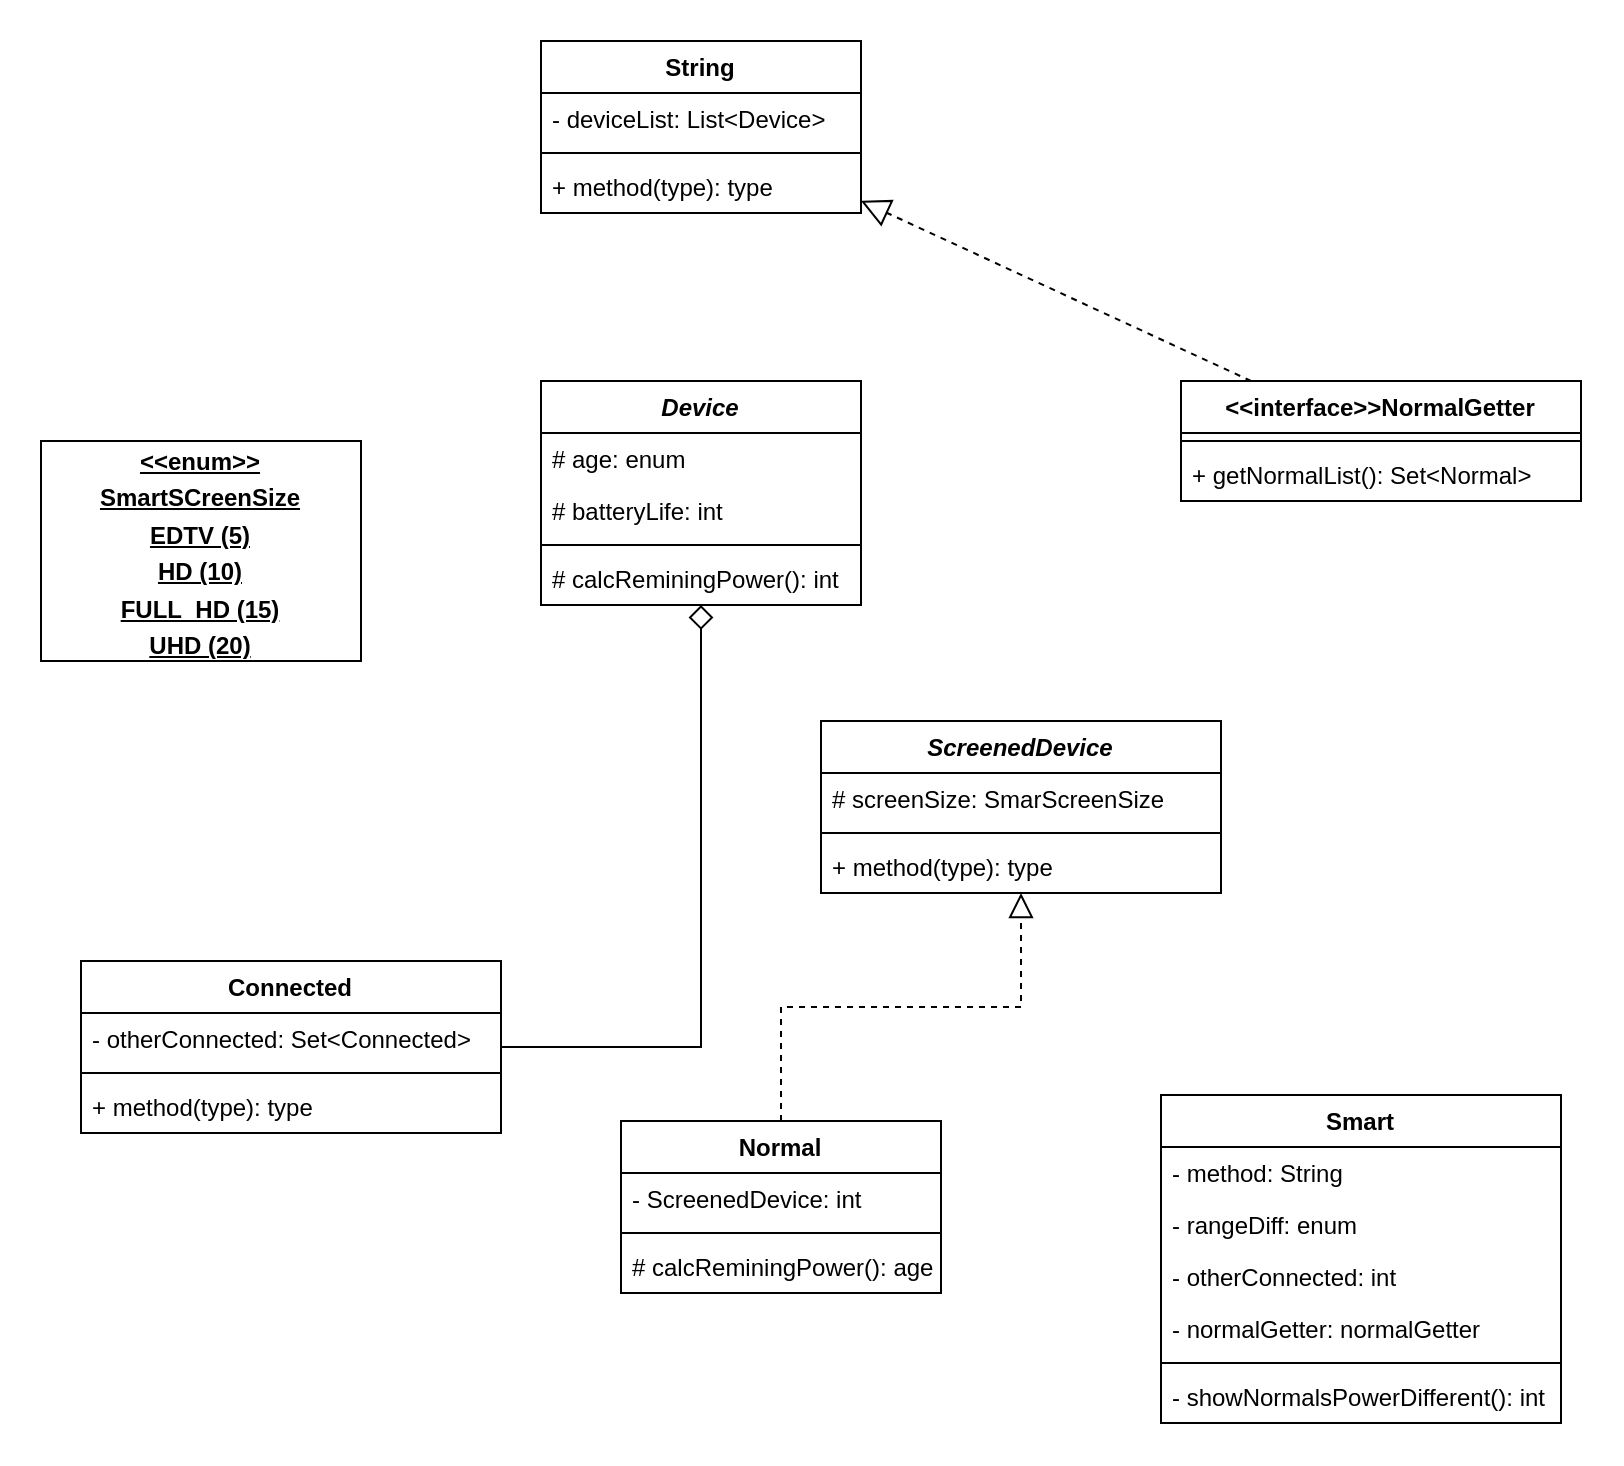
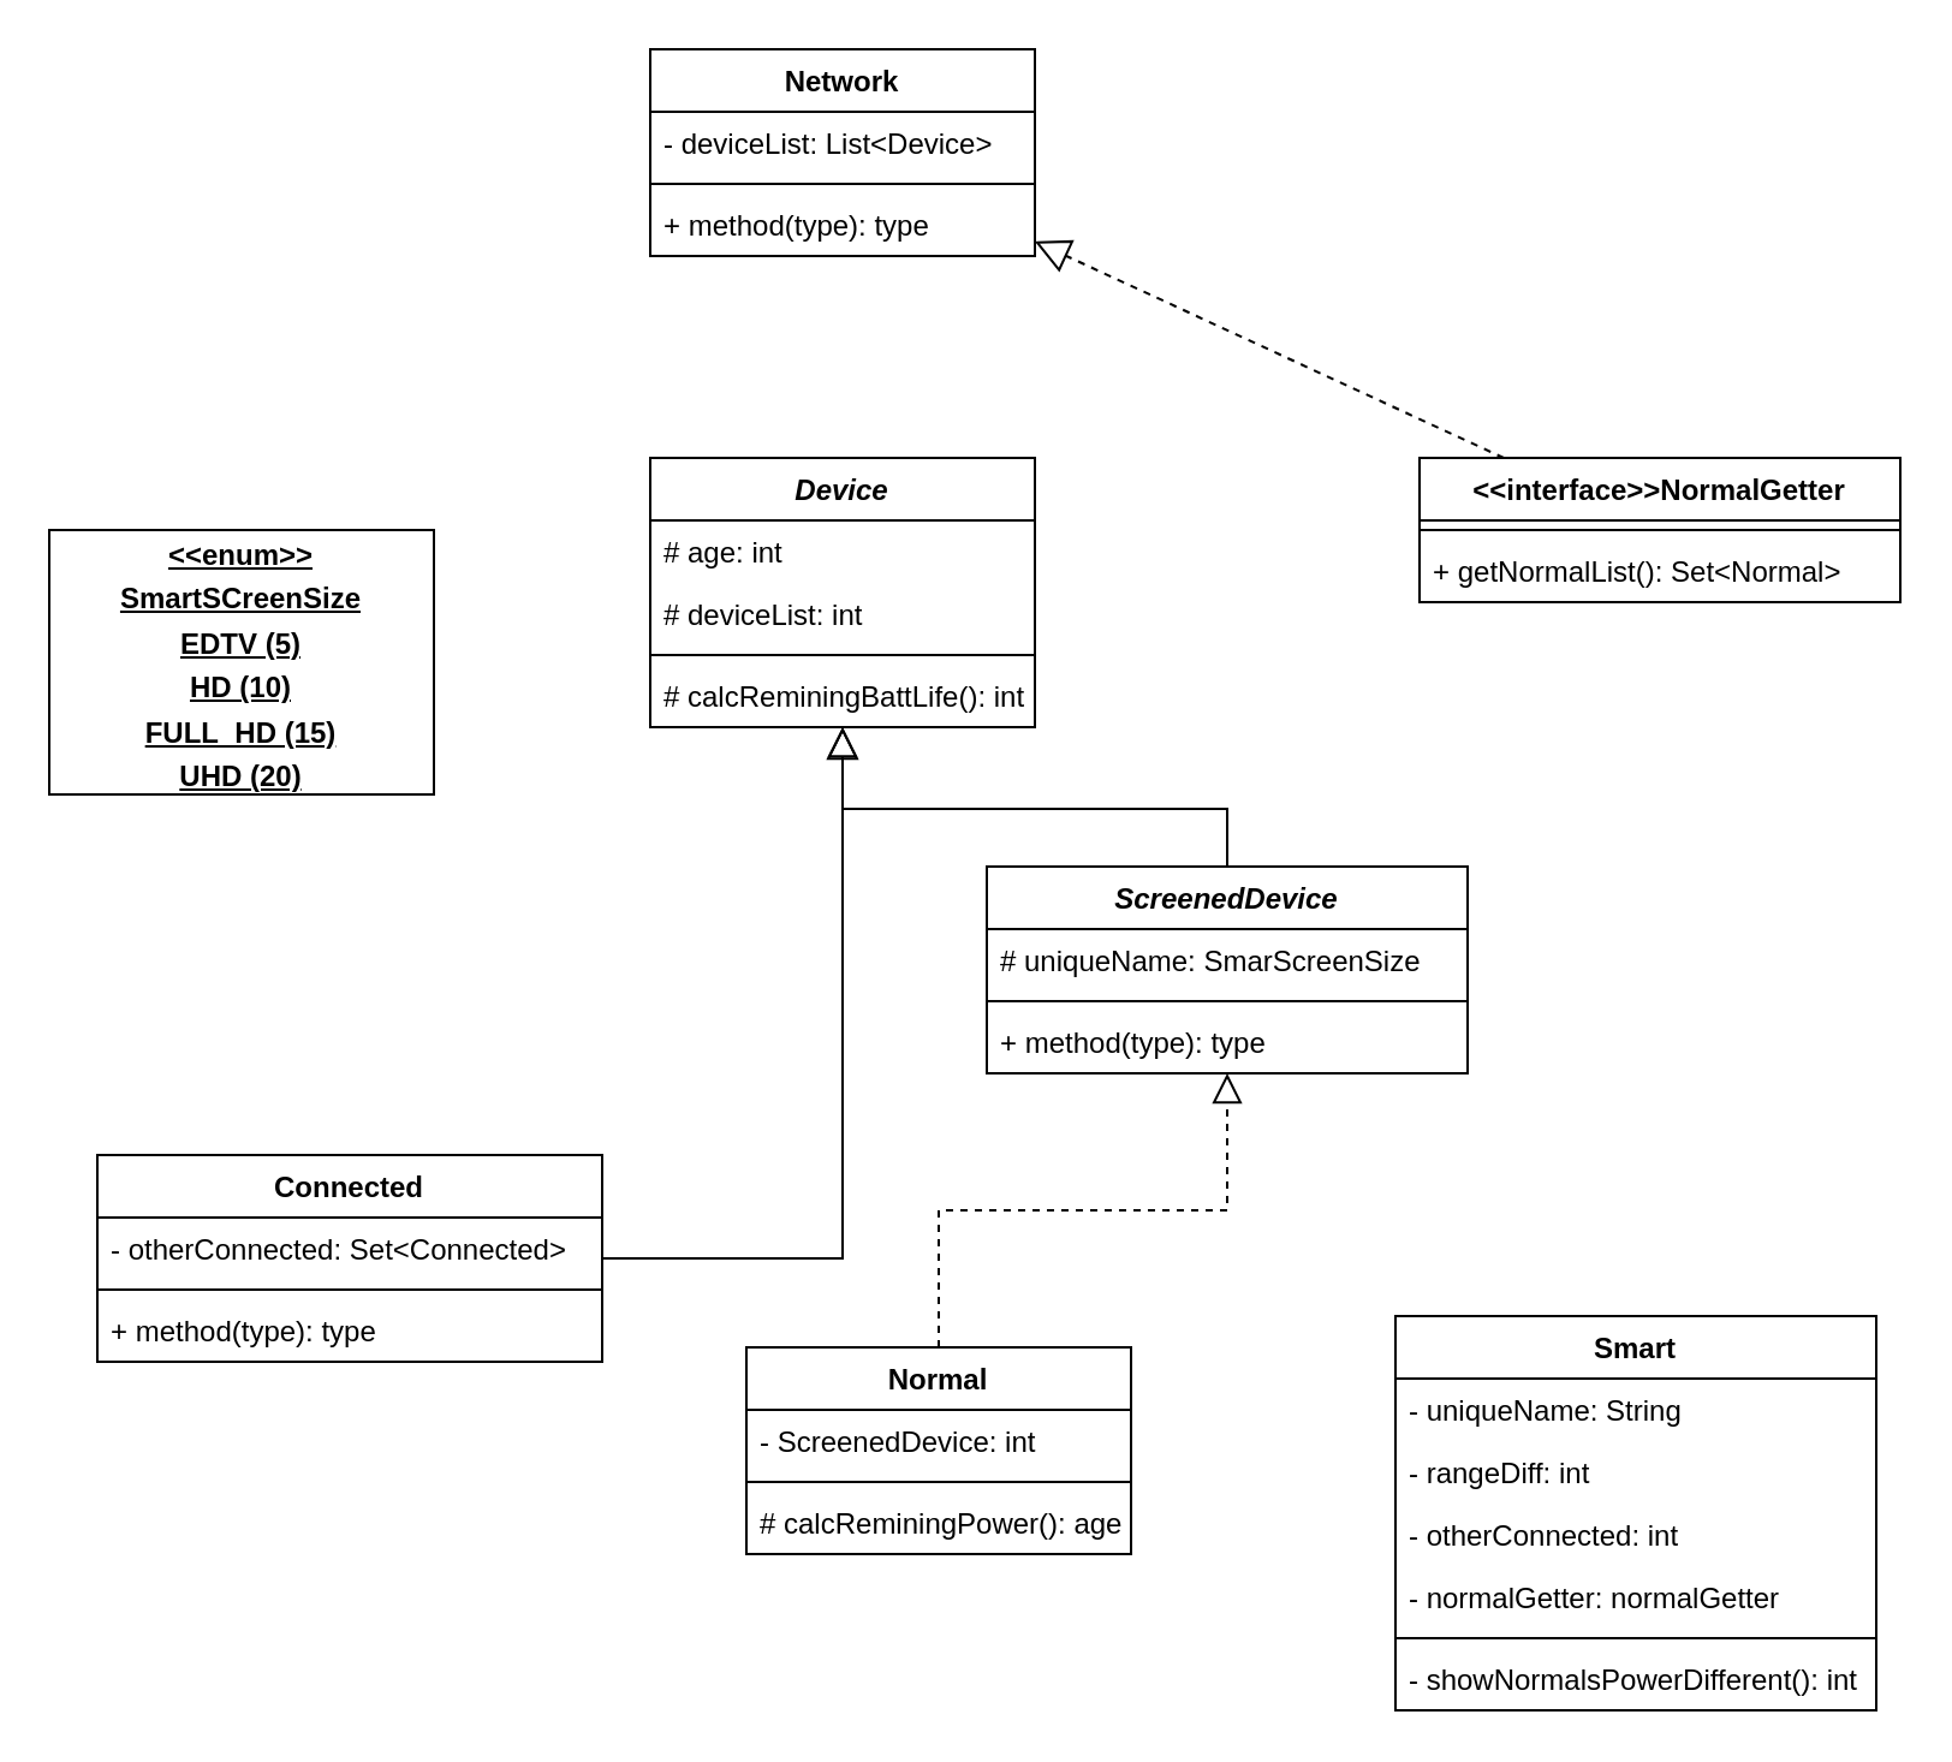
  <mxCell id="0" />
  <mxCell id="1" parent="0" />
  <mxCell id="2" value="Device&#10;" style="swimlane;fontStyle=3;align=center;verticalAlign=top;childLayout=stackLayout;horizontal=1;startSize=26;horizontalStack=0;resizeParent=1;resizeParentMax=0;resizeLast=0;collapsible=1;marginBottom=0;" vertex="1" parent="1"><mxGeometry x="270" y="190" width="160" height="112" as="geometry" /></mxCell>
- <mxCell id="3" value="# age: enum&#10;" style="text;strokeColor=none;fillColor=none;align=left;verticalAlign=top;spacingLeft=4;spacingRight=4;overflow=hidden;rotatable=0;points=[[0,0.5],[1,0.5]];portConstraint=eastwest;" vertex="1" parent="2"><mxGeometry y="26" width="160" height="26" as="geometry" /></mxCell>
- <mxCell id="4" value="# batteryLife: int" style="text;strokeColor=none;fillColor=none;align=left;verticalAlign=top;spacingLeft=4;spacingRight=4;overflow=hidden;rotatable=0;points=[[0,0.5],[1,0.5]];portConstraint=eastwest;" vertex="1" parent="2"><mxGeometry y="52" width="160" height="26" as="geometry" /></mxCell>
+ <mxCell id="3" value="# age: int&#10;" style="text;strokeColor=none;fillColor=none;align=left;verticalAlign=top;spacingLeft=4;spacingRight=4;overflow=hidden;rotatable=0;points=[[0,0.5],[1,0.5]];portConstraint=eastwest;" vertex="1" parent="2"><mxGeometry y="26" width="160" height="26" as="geometry" /></mxCell>
+ <mxCell id="4" value="# deviceList: int" style="text;strokeColor=none;fillColor=none;align=left;verticalAlign=top;spacingLeft=4;spacingRight=4;overflow=hidden;rotatable=0;points=[[0,0.5],[1,0.5]];portConstraint=eastwest;" vertex="1" parent="2"><mxGeometry y="52" width="160" height="26" as="geometry" /></mxCell>
  <mxCell id="5" value="" style="line;strokeWidth=1;fillColor=none;align=left;verticalAlign=middle;spacingTop=-1;spacingLeft=3;spacingRight=3;rotatable=0;labelPosition=right;points=[];portConstraint=eastwest;" vertex="1" parent="2"><mxGeometry y="78" width="160" height="8" as="geometry" /></mxCell>
- <mxCell id="6" value="# calcReminingPower(): int" style="text;strokeColor=none;fillColor=none;align=left;verticalAlign=top;spacingLeft=4;spacingRight=4;overflow=hidden;rotatable=0;points=[[0,0.5],[1,0.5]];portConstraint=eastwest;" vertex="1" parent="2"><mxGeometry y="86" width="160" height="26" as="geometry" /></mxCell>
- <mxCell id="7" style="edgeStyle=orthogonalEdgeStyle;rounded=0;orthogonalLoop=1;jettySize=auto;html=1;endArrow=diamond;endFill=0;endSize=10;" edge="1" parent="1" source="8" target="2"><mxGeometry relative="1" as="geometry" /></mxCell>
+ <mxCell id="6" value="# calcReminingBattLife(): int" style="text;strokeColor=none;fillColor=none;align=left;verticalAlign=top;spacingLeft=4;spacingRight=4;overflow=hidden;rotatable=0;points=[[0,0.5],[1,0.5]];portConstraint=eastwest;" vertex="1" parent="2"><mxGeometry y="86" width="160" height="26" as="geometry" /></mxCell>
+ <mxCell id="7" style="edgeStyle=orthogonalEdgeStyle;rounded=0;orthogonalLoop=1;jettySize=auto;html=1;endArrow=block;endFill=0;endSize=10;" edge="1" parent="1" source="8" target="2"><mxGeometry relative="1" as="geometry" /></mxCell>
  <mxCell id="8" value="Connected&#10;" style="swimlane;fontStyle=1;align=center;verticalAlign=top;childLayout=stackLayout;horizontal=1;startSize=26;horizontalStack=0;resizeParent=1;resizeParentMax=0;resizeLast=0;collapsible=1;marginBottom=0;" vertex="1" parent="1"><mxGeometry x="40" y="480" width="210" height="86" as="geometry" /></mxCell>
  <mxCell id="9" value="- otherConnected: Set&lt;Connected&gt;" style="text;strokeColor=none;fillColor=none;align=left;verticalAlign=top;spacingLeft=4;spacingRight=4;overflow=hidden;rotatable=0;points=[[0,0.5],[1,0.5]];portConstraint=eastwest;" vertex="1" parent="8"><mxGeometry y="26" width="210" height="26" as="geometry" /></mxCell>
  <mxCell id="10" value="" style="line;strokeWidth=1;fillColor=none;align=left;verticalAlign=middle;spacingTop=-1;spacingLeft=3;spacingRight=3;rotatable=0;labelPosition=right;points=[];portConstraint=eastwest;" vertex="1" parent="8"><mxGeometry y="52" width="210" height="8" as="geometry" /></mxCell>
  <mxCell id="11" value="+ method(type): type" style="text;strokeColor=none;fillColor=none;align=left;verticalAlign=top;spacingLeft=4;spacingRight=4;overflow=hidden;rotatable=0;points=[[0,0.5],[1,0.5]];portConstraint=eastwest;" vertex="1" parent="8"><mxGeometry y="60" width="210" height="26" as="geometry" /></mxCell>
+ <mxCell id="12" style="edgeStyle=orthogonalEdgeStyle;rounded=0;orthogonalLoop=1;jettySize=auto;html=1;endArrow=block;endFill=0;endSize=11;" edge="1" parent="1" source="13" target="2"><mxGeometry relative="1" as="geometry" /></mxCell>
  <mxCell id="13" value="ScreenedDevice" style="swimlane;fontStyle=3;align=center;verticalAlign=top;childLayout=stackLayout;horizontal=1;startSize=26;horizontalStack=0;resizeParent=1;resizeParentMax=0;resizeLast=0;collapsible=1;marginBottom=0;" vertex="1" parent="1"><mxGeometry x="410" y="360" width="200" height="86" as="geometry" /></mxCell>
- <mxCell id="14" value="# screenSize: SmarScreenSize" style="text;strokeColor=none;fillColor=none;align=left;verticalAlign=top;spacingLeft=4;spacingRight=4;overflow=hidden;rotatable=0;points=[[0,0.5],[1,0.5]];portConstraint=eastwest;" vertex="1" parent="13"><mxGeometry y="26" width="200" height="26" as="geometry" /></mxCell>
+ <mxCell id="14" value="# uniqueName: SmarScreenSize" style="text;strokeColor=none;fillColor=none;align=left;verticalAlign=top;spacingLeft=4;spacingRight=4;overflow=hidden;rotatable=0;points=[[0,0.5],[1,0.5]];portConstraint=eastwest;" vertex="1" parent="13"><mxGeometry y="26" width="200" height="26" as="geometry" /></mxCell>
  <mxCell id="15" value="" style="line;strokeWidth=1;fillColor=none;align=left;verticalAlign=middle;spacingTop=-1;spacingLeft=3;spacingRight=3;rotatable=0;labelPosition=right;points=[];portConstraint=eastwest;" vertex="1" parent="13"><mxGeometry y="52" width="200" height="8" as="geometry" /></mxCell>
  <mxCell id="16" value="+ method(type): type" style="text;strokeColor=none;fillColor=none;align=left;verticalAlign=top;spacingLeft=4;spacingRight=4;overflow=hidden;rotatable=0;points=[[0,0.5],[1,0.5]];portConstraint=eastwest;" vertex="1" parent="13"><mxGeometry y="60" width="200" height="26" as="geometry" /></mxCell>
  <mxCell id="17" style="edgeStyle=orthogonalEdgeStyle;rounded=0;orthogonalLoop=1;jettySize=auto;html=1;endArrow=block;endFill=0;endSize=10;dashed=1;" edge="1" parent="1" source="18" target="13"><mxGeometry relative="1" as="geometry" /></mxCell>
  <mxCell id="18" value="Normal&#10;" style="swimlane;fontStyle=1;align=center;verticalAlign=top;childLayout=stackLayout;horizontal=1;startSize=26;horizontalStack=0;resizeParent=1;resizeParentMax=0;resizeLast=0;collapsible=1;marginBottom=0;" vertex="1" parent="1"><mxGeometry x="310" y="560" width="160" height="86" as="geometry" /></mxCell>
  <mxCell id="19" value="- ScreenedDevice: int" style="text;strokeColor=none;fillColor=none;align=left;verticalAlign=top;spacingLeft=4;spacingRight=4;overflow=hidden;rotatable=0;points=[[0,0.5],[1,0.5]];portConstraint=eastwest;" vertex="1" parent="18"><mxGeometry y="26" width="160" height="26" as="geometry" /></mxCell>
  <mxCell id="20" value="" style="line;strokeWidth=1;fillColor=none;align=left;verticalAlign=middle;spacingTop=-1;spacingLeft=3;spacingRight=3;rotatable=0;labelPosition=right;points=[];portConstraint=eastwest;" vertex="1" parent="18"><mxGeometry y="52" width="160" height="8" as="geometry" /></mxCell>
  <mxCell id="21" value="# calcReminingPower(): age" style="text;strokeColor=none;fillColor=none;align=left;verticalAlign=top;spacingLeft=4;spacingRight=4;overflow=hidden;rotatable=0;points=[[0,0.5],[1,0.5]];portConstraint=eastwest;" vertex="1" parent="18"><mxGeometry y="60" width="160" height="26" as="geometry" /></mxCell>
  <mxCell id="22" value="Smart&#10;" style="swimlane;fontStyle=1;align=center;verticalAlign=top;childLayout=stackLayout;horizontal=1;startSize=26;horizontalStack=0;resizeParent=1;resizeParentMax=0;resizeLast=0;collapsible=1;marginBottom=0;" vertex="1" parent="1"><mxGeometry x="580" y="547" width="200" height="164" as="geometry" /></mxCell>
- <mxCell id="23" value="- method: String" style="text;strokeColor=none;fillColor=none;align=left;verticalAlign=top;spacingLeft=4;spacingRight=4;overflow=hidden;rotatable=0;points=[[0,0.5],[1,0.5]];portConstraint=eastwest;" vertex="1" parent="22"><mxGeometry y="26" width="200" height="26" as="geometry" /></mxCell>
- <mxCell id="24" value="- rangeDiff: enum" style="text;strokeColor=none;fillColor=none;align=left;verticalAlign=top;spacingLeft=4;spacingRight=4;overflow=hidden;rotatable=0;points=[[0,0.5],[1,0.5]];portConstraint=eastwest;" vertex="1" parent="22"><mxGeometry y="52" width="200" height="26" as="geometry" /></mxCell>
+ <mxCell id="23" value="- uniqueName: String" style="text;strokeColor=none;fillColor=none;align=left;verticalAlign=top;spacingLeft=4;spacingRight=4;overflow=hidden;rotatable=0;points=[[0,0.5],[1,0.5]];portConstraint=eastwest;" vertex="1" parent="22"><mxGeometry y="26" width="200" height="26" as="geometry" /></mxCell>
+ <mxCell id="24" value="- rangeDiff: int" style="text;strokeColor=none;fillColor=none;align=left;verticalAlign=top;spacingLeft=4;spacingRight=4;overflow=hidden;rotatable=0;points=[[0,0.5],[1,0.5]];portConstraint=eastwest;" vertex="1" parent="22"><mxGeometry y="52" width="200" height="26" as="geometry" /></mxCell>
  <mxCell id="25" value="- otherConnected: int" style="text;strokeColor=none;fillColor=none;align=left;verticalAlign=top;spacingLeft=4;spacingRight=4;overflow=hidden;rotatable=0;points=[[0,0.5],[1,0.5]];portConstraint=eastwest;" vertex="1" parent="22"><mxGeometry y="78" width="200" height="26" as="geometry" /></mxCell>
  <mxCell id="26" value="- normalGetter: normalGetter" style="text;strokeColor=none;fillColor=none;align=left;verticalAlign=top;spacingLeft=4;spacingRight=4;overflow=hidden;rotatable=0;points=[[0,0.5],[1,0.5]];portConstraint=eastwest;" vertex="1" parent="22"><mxGeometry y="104" width="200" height="26" as="geometry" /></mxCell>
  <mxCell id="27" value="" style="line;strokeWidth=1;fillColor=none;align=left;verticalAlign=middle;spacingTop=-1;spacingLeft=3;spacingRight=3;rotatable=0;labelPosition=right;points=[];portConstraint=eastwest;" vertex="1" parent="22"><mxGeometry y="130" width="200" height="8" as="geometry" /></mxCell>
  <mxCell id="28" value="- showNormalsPowerDifferent(): int" style="text;strokeColor=none;fillColor=none;align=left;verticalAlign=top;spacingLeft=4;spacingRight=4;overflow=hidden;rotatable=0;points=[[0,0.5],[1,0.5]];portConstraint=eastwest;" vertex="1" parent="22"><mxGeometry y="138" width="200" height="26" as="geometry" /></mxCell>
  <mxCell id="29" value="&lt;p style=&quot;margin: 0px ; margin-top: 4px ; text-align: center ; text-decoration: underline&quot;&gt;&lt;b&gt;&amp;lt;&amp;lt;enum&amp;gt;&amp;gt;&lt;/b&gt;&lt;/p&gt;&lt;p style=&quot;margin: 0px ; margin-top: 4px ; text-align: center ; text-decoration: underline&quot;&gt;&lt;b&gt;SmartSCreenSize&lt;/b&gt;&lt;/p&gt;&lt;p style=&quot;margin: 0px ; margin-top: 4px ; text-align: center ; text-decoration: underline&quot;&gt;&lt;b&gt;EDTV (5)&lt;/b&gt;&lt;/p&gt;&lt;p style=&quot;margin: 0px ; margin-top: 4px ; text-align: center ; text-decoration: underline&quot;&gt;&lt;b&gt;HD (10)&lt;/b&gt;&lt;/p&gt;&lt;p style=&quot;margin: 0px ; margin-top: 4px ; text-align: center ; text-decoration: underline&quot;&gt;&lt;b&gt;FULL_HD (15)&lt;/b&gt;&lt;/p&gt;&lt;p style=&quot;margin: 0px ; margin-top: 4px ; text-align: center ; text-decoration: underline&quot;&gt;&lt;b&gt;UHD (20)&lt;/b&gt;&lt;/p&gt;" style="verticalAlign=top;align=left;overflow=fill;fontSize=12;fontFamily=Helvetica;html=1;" vertex="1" parent="1"><mxGeometry x="20" y="220" width="160" height="110" as="geometry" /></mxCell>
- <mxCell id="30" value="String&#10;" style="swimlane;fontStyle=1;align=center;verticalAlign=top;childLayout=stackLayout;horizontal=1;startSize=26;horizontalStack=0;resizeParent=1;resizeParentMax=0;resizeLast=0;collapsible=1;marginBottom=0;" vertex="1" parent="1"><mxGeometry x="270" y="20" width="160" height="86" as="geometry" /></mxCell>
+ <mxCell id="30" value="Network&#10;" style="swimlane;fontStyle=1;align=center;verticalAlign=top;childLayout=stackLayout;horizontal=1;startSize=26;horizontalStack=0;resizeParent=1;resizeParentMax=0;resizeLast=0;collapsible=1;marginBottom=0;" vertex="1" parent="1"><mxGeometry x="270" y="20" width="160" height="86" as="geometry" /></mxCell>
  <mxCell id="31" value="- deviceList: List&lt;Device&gt;" style="text;strokeColor=none;fillColor=none;align=left;verticalAlign=top;spacingLeft=4;spacingRight=4;overflow=hidden;rotatable=0;points=[[0,0.5],[1,0.5]];portConstraint=eastwest;" vertex="1" parent="30"><mxGeometry y="26" width="160" height="26" as="geometry" /></mxCell>
  <mxCell id="32" value="" style="line;strokeWidth=1;fillColor=none;align=left;verticalAlign=middle;spacingTop=-1;spacingLeft=3;spacingRight=3;rotatable=0;labelPosition=right;points=[];portConstraint=eastwest;" vertex="1" parent="30"><mxGeometry y="52" width="160" height="8" as="geometry" /></mxCell>
  <mxCell id="33" value="+ method(type): type" style="text;strokeColor=none;fillColor=none;align=left;verticalAlign=top;spacingLeft=4;spacingRight=4;overflow=hidden;rotatable=0;points=[[0,0.5],[1,0.5]];portConstraint=eastwest;" vertex="1" parent="30"><mxGeometry y="60" width="160" height="26" as="geometry" /></mxCell>
  <mxCell id="34" value="&lt;&lt;interface&gt;&gt;NormalGetter" style="swimlane;fontStyle=1;align=center;verticalAlign=top;childLayout=stackLayout;horizontal=1;startSize=26;horizontalStack=0;resizeParent=1;resizeParentMax=0;resizeLast=0;collapsible=1;marginBottom=0;" vertex="1" parent="1"><mxGeometry x="590" y="190" width="200" height="60" as="geometry" /></mxCell>
  <mxCell id="35" value="" style="line;strokeWidth=1;fillColor=none;align=left;verticalAlign=middle;spacingTop=-1;spacingLeft=3;spacingRight=3;rotatable=0;labelPosition=right;points=[];portConstraint=eastwest;" vertex="1" parent="34"><mxGeometry y="26" width="200" height="8" as="geometry" /></mxCell>
  <mxCell id="36" value="+ getNormalList(): Set&lt;Normal&gt;" style="text;strokeColor=none;fillColor=none;align=left;verticalAlign=top;spacingLeft=4;spacingRight=4;overflow=hidden;rotatable=0;points=[[0,0.5],[1,0.5]];portConstraint=eastwest;" vertex="1" parent="34"><mxGeometry y="34" width="200" height="26" as="geometry" /></mxCell>
  <mxCell id="37" value="" style="endArrow=block;dashed=1;endFill=0;endSize=12;html=1;" edge="1" parent="1" source="34" target="30"><mxGeometry width="160" relative="1" as="geometry"><mxPoint x="690" y="250" as="sourcePoint" /><mxPoint x="420" y="380" as="targetPoint" /></mxGeometry></mxCell>
